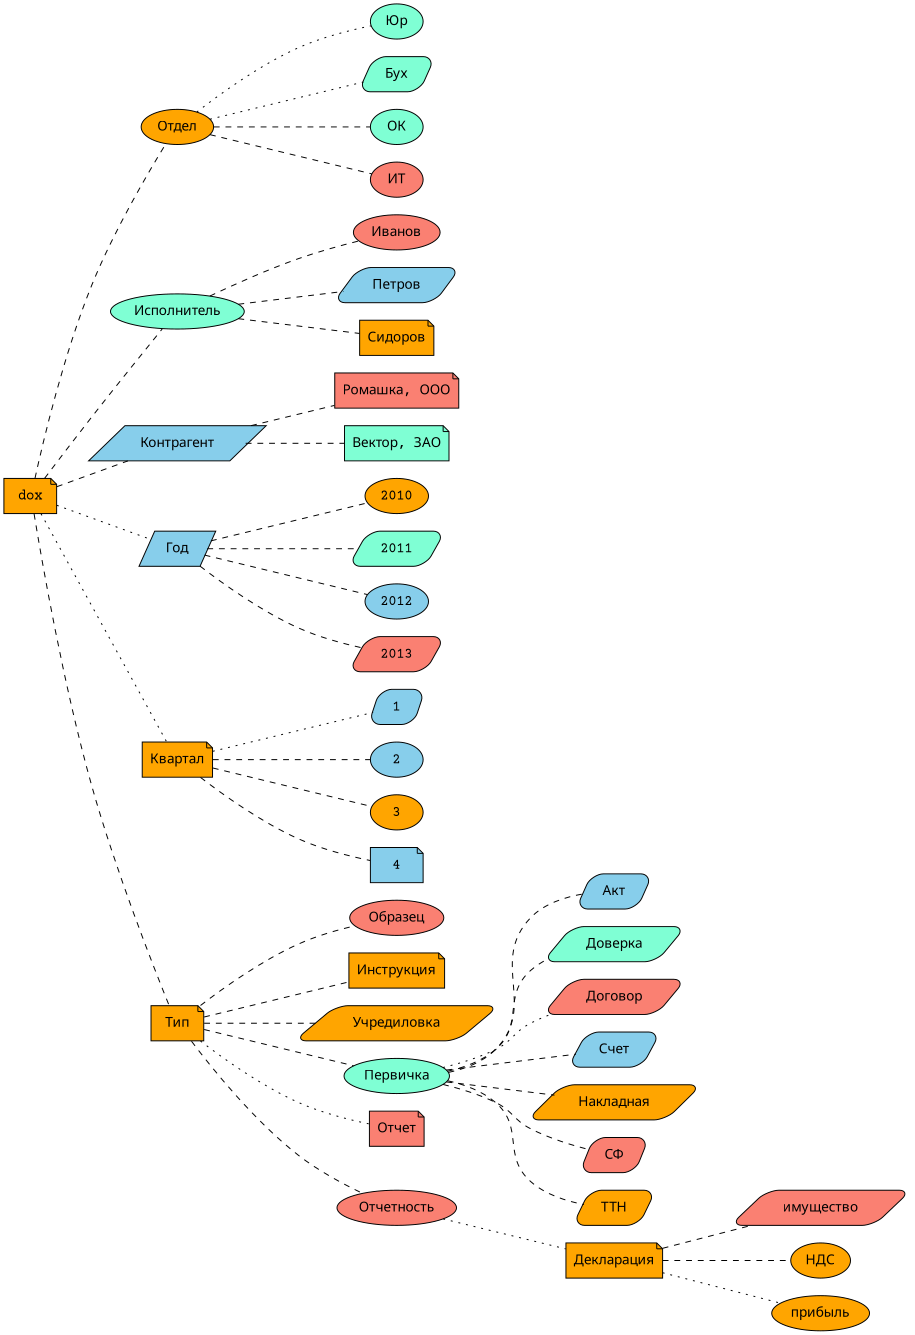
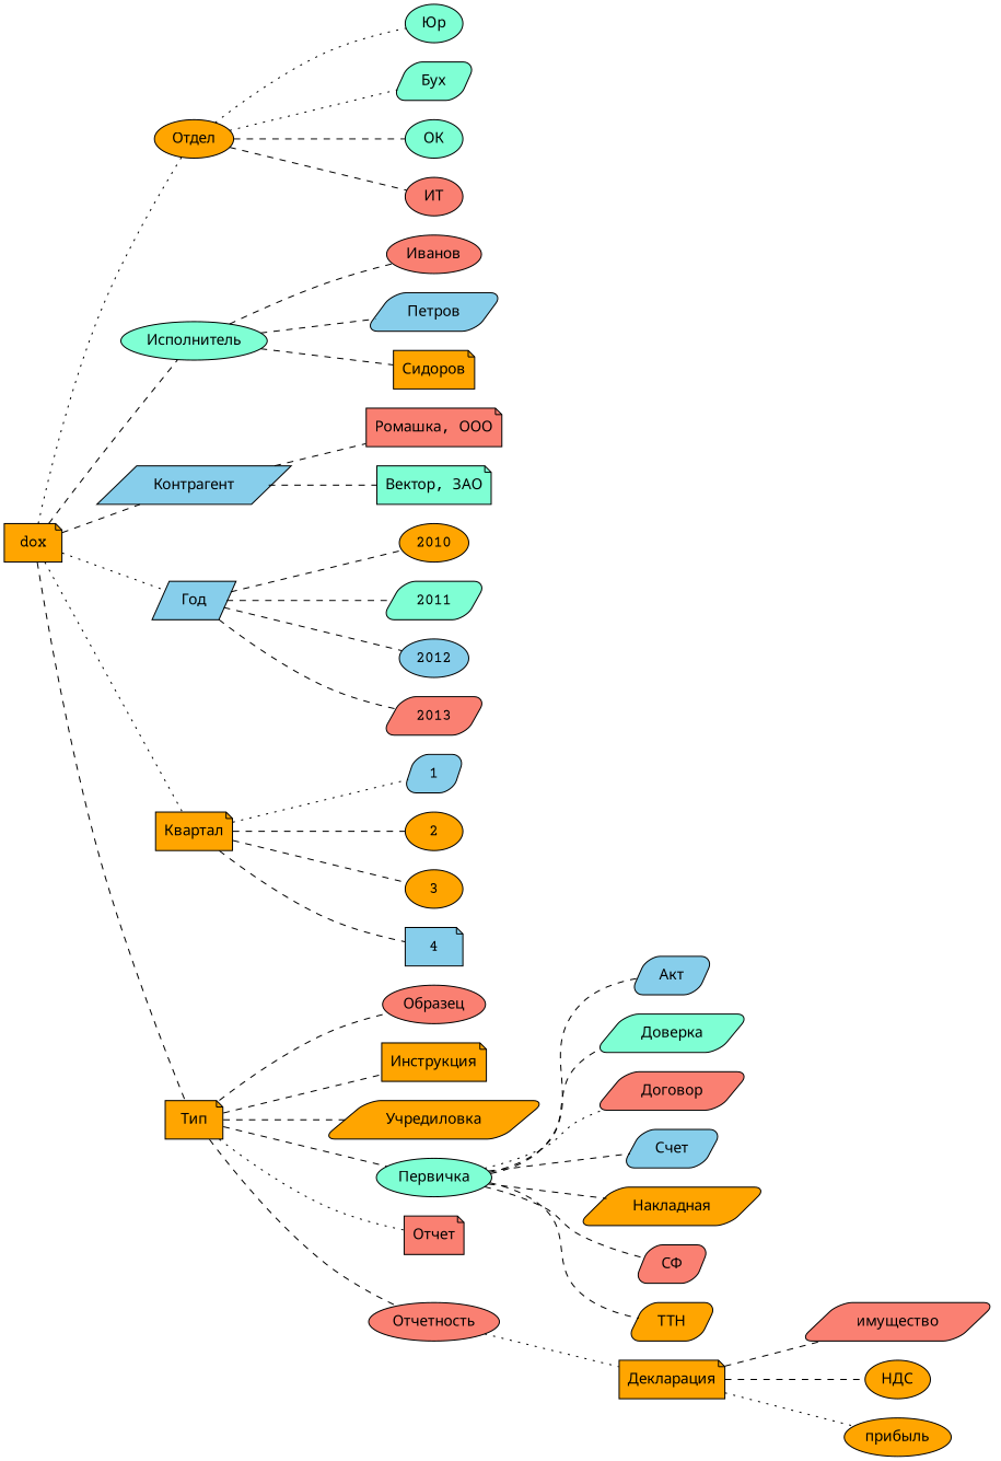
  graph {
    fontname="Courier Prime"
    rankdir=LR
    root=n0
    node [fillcolor=orange fontname="Courier Prime" shape=parallelogram style="rounded, filled,filled"]
    edge [fontname="Courier Prime" style=dashed]
    n1 [label=dox shape=note style=filled]
    n2 [label="Отдел" shape=ellipse style=filled]
    n3 [fillcolor=aquamarine label="Исполнитель" shape=ellipse style=filled]
    n4 [fillcolor=skyblue label="Контрагент" style=filled]
    n5 [fillcolor=skyblue label="Год" style=filled]
    n6 [label="Квартал" shape=note style=filled]
    n7 [label="Тип" shape=note style=filled]
    n8 [label=2010 shape=ellipse]
    n9 [fillcolor=aquamarine label=2011]
    n10 [fillcolor=skyblue label=2012 shape=ellipse]
    n11 [fillcolor=salmon label=2013]
    n12 [fillcolor=skyblue label=1]
-   n13 [fillcolor=skyblue label=2 shape=ellipse]
+   n13 [label=2 shape=ellipse]
    n14 [label=3 shape=ellipse]
    n15 [fillcolor=skyblue label=4 shape=note]
    n16 [fillcolor=aquamarine label="Юр" shape=ellipse]
    n17 [fillcolor=aquamarine label="Бух"]
    n18 [fillcolor=aquamarine label="ОК" shape=ellipse]
    n19 [fillcolor=salmon label="ИТ" shape=ellipse]
    n20 [fillcolor=salmon label="Иванов" shape=ellipse]
    n21 [fillcolor=skyblue label="Петров"]
    n22 [label="Сидоров" shape=note]
    n23 [fillcolor=salmon label="Ромашка, ООО" shape=note]
    n24 [fillcolor=aquamarine label="Вектор, ЗАО" shape=note]
    n25 [fillcolor=salmon label="Образец" shape=ellipse]
    n26 [label="Инструкция" shape=note]
    n27 [label="Учредиловка"]
    n28 [fillcolor=aquamarine label="Первичка" shape=ellipse]
    n29 [fillcolor=salmon label="Отчет" shape=note]
    n30 [fillcolor=salmon label="Отчетность" shape=ellipse]
    n31 [fillcolor=skyblue label="Акт"]
    n32 [fillcolor=aquamarine label="Доверка"]
    n33 [fillcolor=salmon label="Договор"]
    n34 [fillcolor=skyblue label="Счет"]
    n35 [label="Накладная"]
    n36 [fillcolor=salmon label="СФ"]
    n37 [label="ТТН"]
    n38 [label="Декларация" shape=note]
    n39 [fillcolor=salmon label="имущество"]
    n40 [label="НДС" shape=ellipse]
    n41 [label="прибыль" shape=ellipse]
    subgraph sub_1 {
      n1
    }
    subgraph sub_2 {
      subgraph sub_3 {
        n2
        n3
        n4
      }
      subgraph sub_4 {
        n5
        n6
        n7
      }
    }
    subgraph sub_5 {
      n8
      n9
      n10
      n11
      n12
      n13
      n14
      n15
      n16
      n17
      n18
      n19
      n20
      n21
      n22
      n23
      n24
      n25
      n26
      n27
      n28
      n29
      n30
      n31
      n32
      n33
      n34
      n35
      n36
      n37
      n38
      n39
      n40
      n41
    }
    subgraph sub_6 {
      n1
      n2
      n3
      n4
      n5
      n6
      n7
    }
-   n1 -- n2
+   n1 -- n2 [style=dotted]
    n1 -- n3
    n1 -- n4
    n1 -- n5 [style=dotted]
    n1 -- n6 [style=dotted]
    n1 -- n7
    n2 -- n16 [style=dotted]
    n2 -- n17 [style=dotted]
    n2 -- n18
    n2 -- n19
    n3 -- n20
    n3 -- n21
    n3 -- n22
    n4 -- n23
    n4 -- n24
    n5 -- n8
    n5 -- n9
    n5 -- n10
    n5 -- n11
    n6 -- n12 [style=dotted]
    n6 -- n13
    n6 -- n14
    n6 -- n15
    n7 -- n25
    n7 -- n26
    n7 -- n27
    n7 -- n28
    n7 -- n29 [style=dotted]
    n7 -- n30
    n28 -- n31
    n28 -- n32
    n28 -- n33 [style=dotted]
    n28 -- n34
    n28 -- n35
    n28 -- n36
    n28 -- n37
    n30 -- n38 [style=dotted]
    n38 -- n39
    n38 -- n40
    n38 -- n41 [style=dotted]
  }
